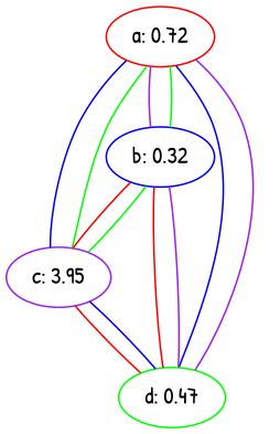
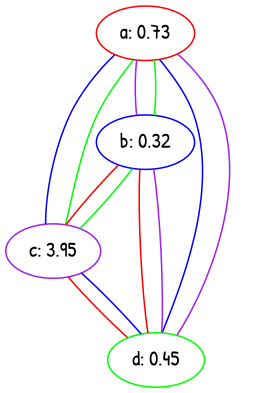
  graph {
    fontname="Patrick Hand"
    node [fontname="Patrick Hand"]
    edge [color=purple fontname="Patrick Hand"]
-   n1 [color=red label="a: 0.72"]
+   n1 [color=red label="a: 0.73"]
    n2 [color=blue label="b: 0.32"]
    n3 [color=purple label="c: 3.95"]
-   n4 [color=green label="d: 0.47"]
+   n4 [color=green label="d: 0.45"]
    n1 -- n2
    n1 -- n2 [color=green]
    n1 -- n3 [color=blue]
    n1 -- n3 [color=green]
    n1 -- n4 [color=blue]
    n1 -- n4
    n2 -- n3 [color=red]
    n2 -- n3 [color=green]
    n2 -- n4 [color=red]
    n2 -- n4
    n3 -- n4 [color=red]
    n3 -- n4 [color=blue]
  }
